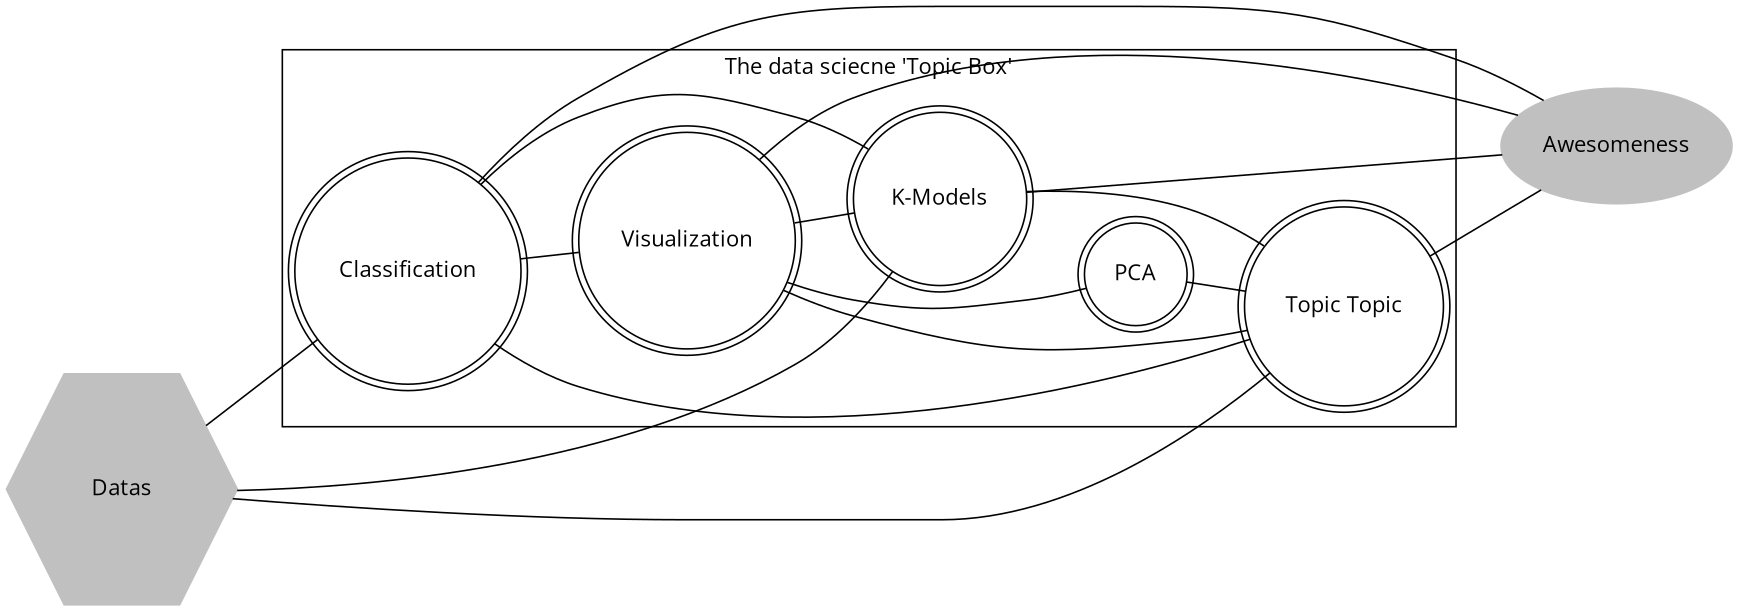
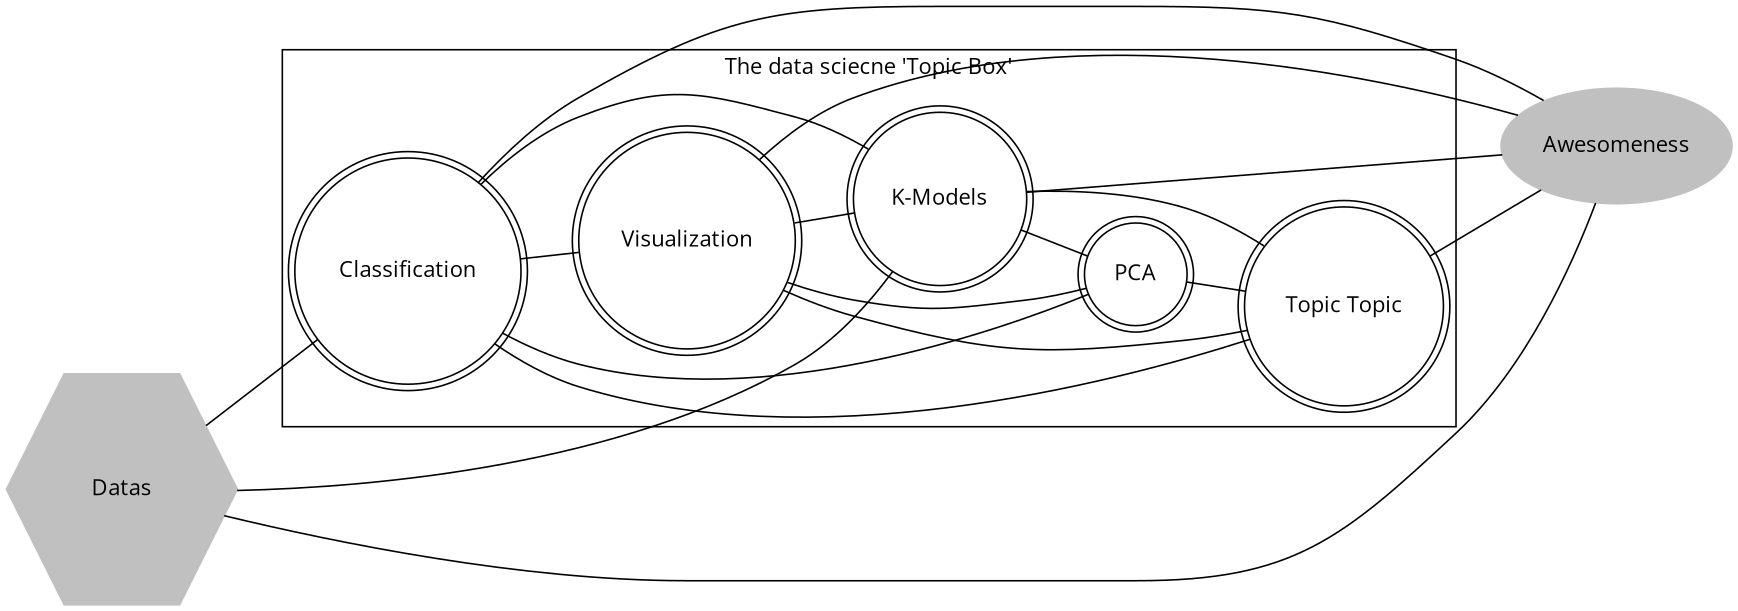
  graph {
    fontname="Open Sans"
    rankdir=LR
    node [fontname="Open Sans" shape=doublecircle]
    edge [fontname="Open Sans"]
    n1 [label=Classification]
    n2 [label="K-Models"]
    n3 [label=PCA]
    n4 [label="Topic Topic"]
    n5 [label=Visualization]
    n6 [color=grey fixedsize=true height=1 label=Awesomeness shape=ellipse style=filled width=2]
    n7 [color=grey fixedsize=true height=2 label=Datas shape=hexagon style=filled width=2]
    subgraph cluster_1 {
      color=black
      label="The data sciecne 'Topic Box'"
      n1
      n2
      n3
      n4
      n5
    }
    n1 -- n2
+   n1 -- n3
    n1 -- n4
    n1 -- n5
    n1 -- n6
+   n2 -- n3
    n2 -- n4
    n2 -- n6
    n3 -- n4
    n4 -- n6
    n5 -- n2
    n5 -- n3
    n5 -- n4
    n5 -- n6
    n7 -- n1
    n7 -- n2
-   n7 -- n4
+   n7 -- n6
  }
